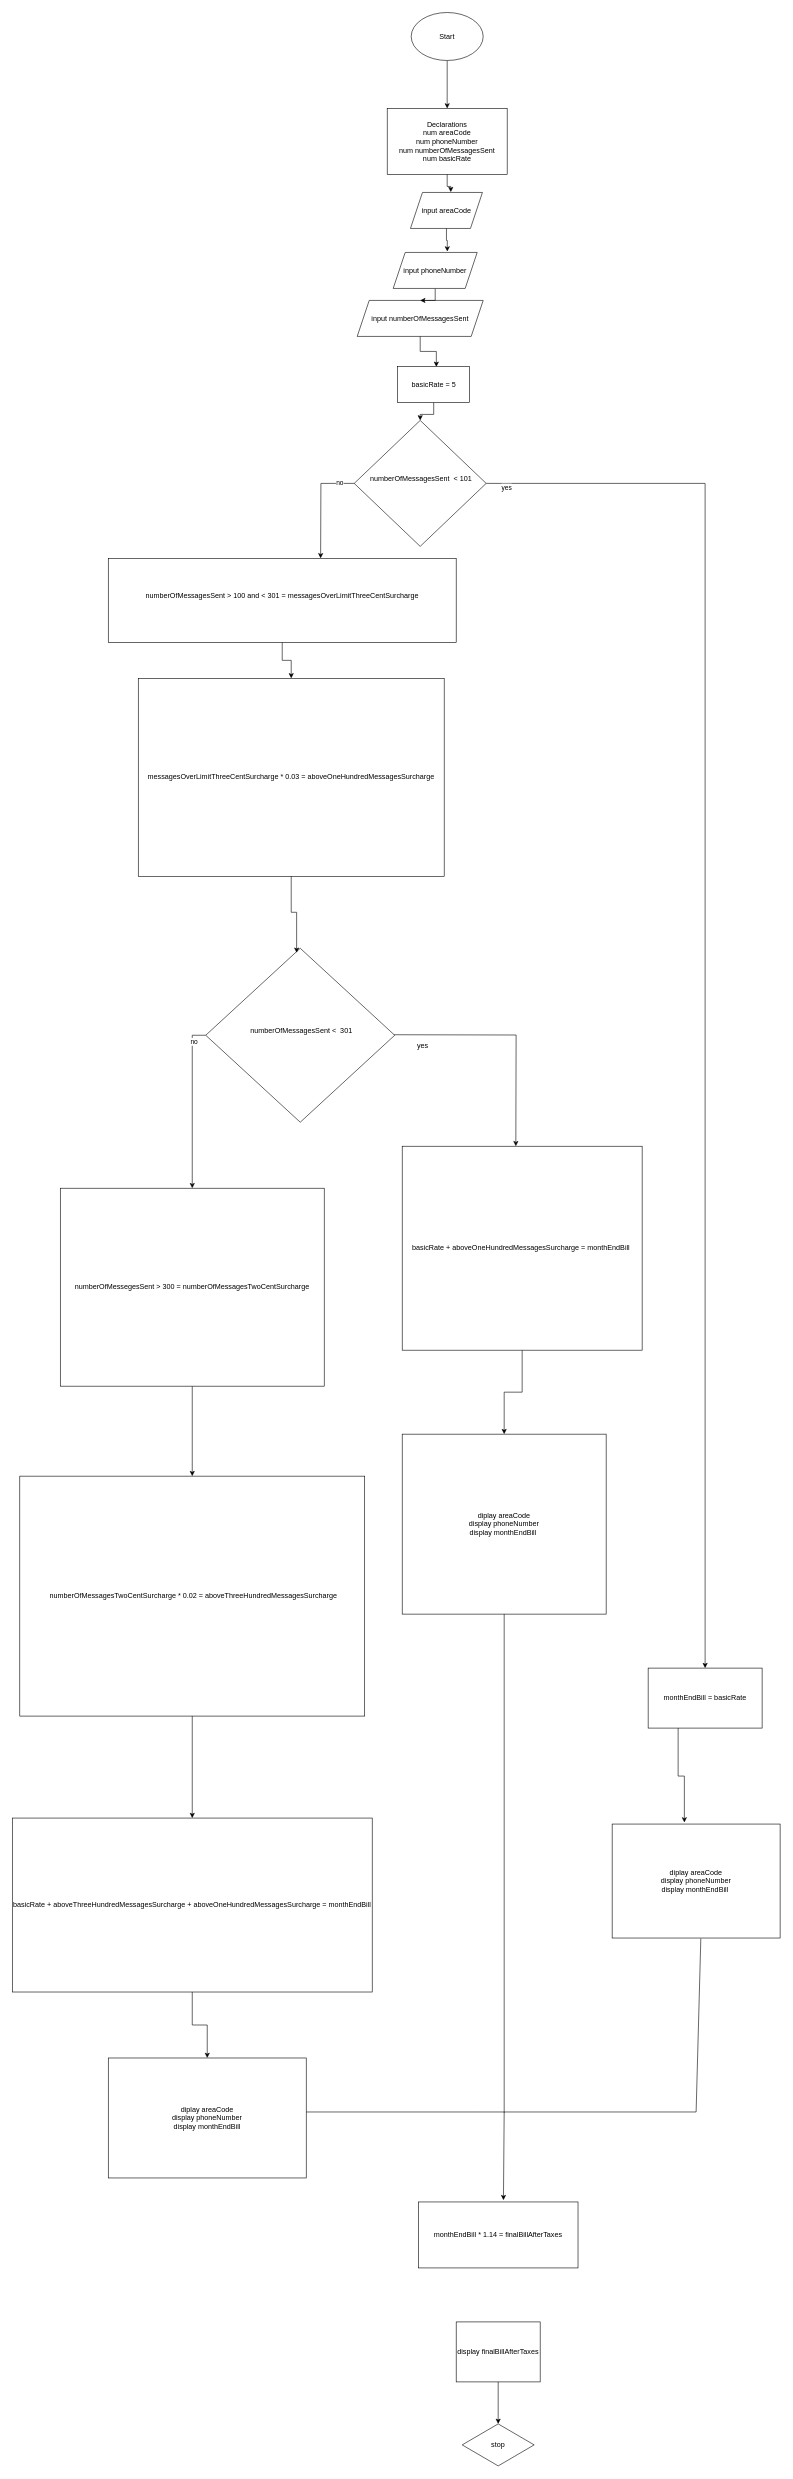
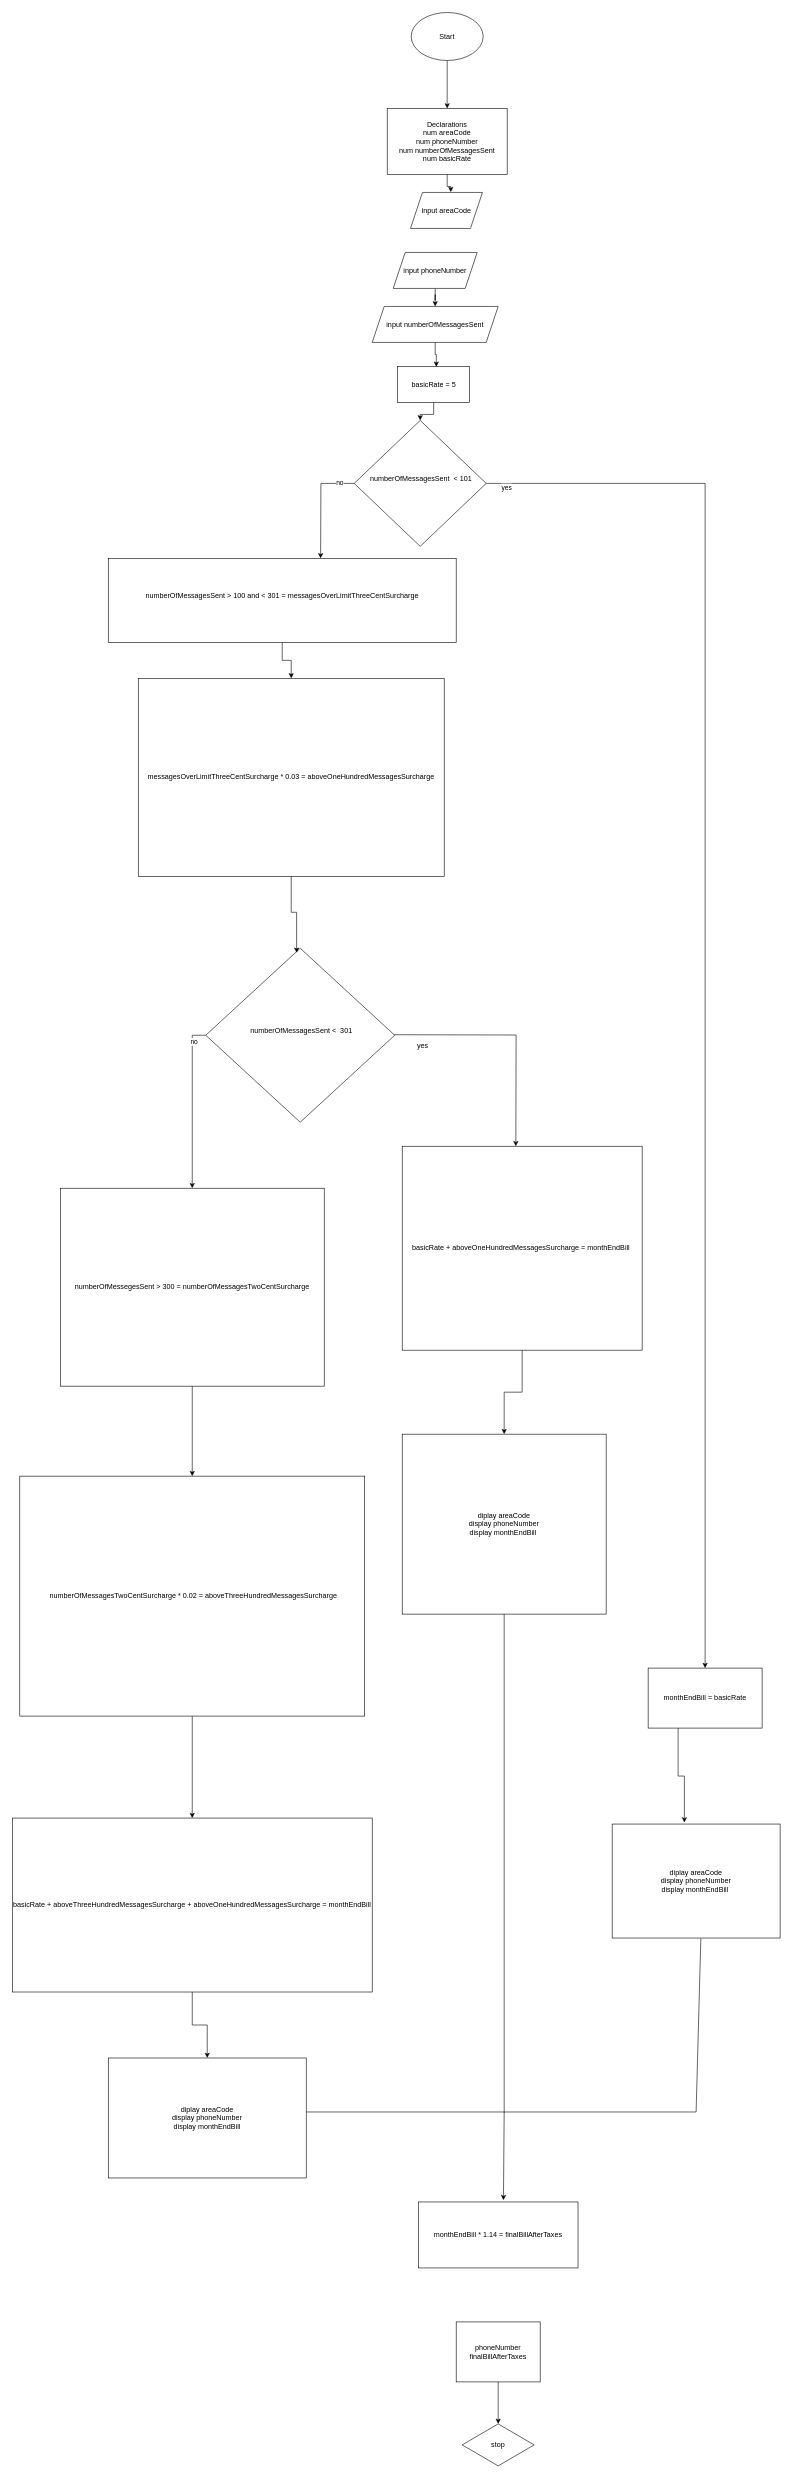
  <mxCell id="0" />
  <mxCell id="1" parent="0" />
  <mxCell id="2" style="edgeStyle=orthogonalEdgeStyle;rounded=0;orthogonalLoop=1;jettySize=auto;html=1;" edge="1" parent="1" source="3" target="4"><mxGeometry relative="1" as="geometry" /></mxCell>
  <mxCell id="3" value="Start" style="ellipse;whiteSpace=wrap;html=1;" vertex="1" parent="1"><mxGeometry x="685" y="20" width="120" height="80" as="geometry" /></mxCell>
  <mxCell id="4" value="Declarations&lt;div&gt;&lt;div&gt;num areaCode&lt;/div&gt;&lt;div&gt;&lt;span style=&quot;background-color: transparent; color: light-dark(rgb(0, 0, 0), rgb(255, 255, 255));&quot;&gt;num phoneNumber&lt;/span&gt;&lt;/div&gt;&lt;div&gt;&lt;span style=&quot;background-color: transparent; color: light-dark(rgb(0, 0, 0), rgb(255, 255, 255));&quot;&gt;num&lt;/span&gt;&lt;span style=&quot;background-color: transparent; color: light-dark(rgb(0, 0, 0), rgb(255, 255, 255));&quot;&gt;&amp;nbsp;numberOfMessagesSent&lt;/span&gt;&lt;/div&gt;&lt;div&gt;num basicRate&lt;/div&gt;&lt;/div&gt;" style="rounded=0;whiteSpace=wrap;html=1;" vertex="1" parent="1"><mxGeometry x="645" y="180" width="200" height="110" as="geometry" /></mxCell>
- <mxCell id="5" value="input numberOfMessagesSent" style="shape=parallelogram;perimeter=parallelogramPerimeter;whiteSpace=wrap;html=1;fixedSize=1;" vertex="1" parent="1"><mxGeometry x="595" y="500" width="210" height="60" as="geometry" /></mxCell>
+ <mxCell id="5" value="input numberOfMessagesSent" style="shape=parallelogram;perimeter=parallelogramPerimeter;whiteSpace=wrap;html=1;fixedSize=1;" vertex="1" parent="1"><mxGeometry x="620" y="510" width="210" height="60" as="geometry" /></mxCell>
  <mxCell id="6" style="edgeStyle=orthogonalEdgeStyle;rounded=0;orthogonalLoop=1;jettySize=auto;html=1;entryX=0.5;entryY=0;entryDx=0;entryDy=0;" edge="1" parent="1" source="7" target="8"><mxGeometry relative="1" as="geometry" /></mxCell>
  <mxCell id="7" value="basicRate = 5" style="rounded=0;whiteSpace=wrap;html=1;" vertex="1" parent="1"><mxGeometry x="662.5" y="610" width="120" height="60" as="geometry" /></mxCell>
  <mxCell id="8" value="&lt;span style=&quot;color: light-dark(rgb(0, 0, 0), rgb(255, 255, 255)); background-color: transparent;&quot;&gt;&amp;nbsp;numberOfMessagesSent&amp;nbsp; &amp;lt; 101&lt;/span&gt;&lt;div&gt;&lt;span style=&quot;color: light-dark(rgb(0, 0, 0), rgb(255, 255, 255)); background-color: transparent;&quot;&gt;&lt;br&gt;&lt;/span&gt;&lt;/div&gt;" style="rhombus;whiteSpace=wrap;html=1;" vertex="1" parent="1"><mxGeometry x="590" y="700" width="220" height="210" as="geometry" /></mxCell>
  <mxCell id="9" style="edgeStyle=orthogonalEdgeStyle;rounded=0;orthogonalLoop=1;jettySize=auto;html=1;entryX=0.52;entryY=0.105;entryDx=0;entryDy=0;entryPerimeter=0;exitX=0;exitY=0.5;exitDx=0;exitDy=0;" edge="1" parent="1" source="8"><mxGeometry relative="1" as="geometry"><mxPoint x="534" y="929.9" as="targetPoint" /></mxGeometry></mxCell>
  <mxCell id="10" value="no" style="edgeLabel;html=1;align=center;verticalAlign=middle;resizable=0;points=[];" vertex="1" connectable="0" parent="9"><mxGeometry x="-0.72" y="-1" relative="1" as="geometry"><mxPoint as="offset" /></mxGeometry></mxCell>
  <mxCell id="11" style="edgeStyle=orthogonalEdgeStyle;rounded=0;orthogonalLoop=1;jettySize=auto;html=1;" edge="1" parent="1" source="12" target="22"><mxGeometry relative="1" as="geometry" /></mxCell>
  <mxCell id="12" value="&lt;span style=&quot;color: light-dark(rgb(0, 0, 0), rgb(255, 255, 255)); background-color: transparent;&quot;&gt;&amp;nbsp;numberOfMessagesSent &amp;gt; 100 and &amp;lt; 301 = messagesOverLimitThreeCentSurcharge&amp;nbsp;&lt;/span&gt;&lt;div&gt;&lt;span style=&quot;color: light-dark(rgb(0, 0, 0), rgb(255, 255, 255)); background-color: transparent;&quot;&gt;&lt;br&gt;&lt;/span&gt;&lt;/div&gt;" style="rounded=0;whiteSpace=wrap;html=1;" vertex="1" parent="1"><mxGeometry x="180" y="930" width="580" height="140" as="geometry" /></mxCell>
  <mxCell id="13" style="edgeStyle=orthogonalEdgeStyle;rounded=0;orthogonalLoop=1;jettySize=auto;html=1;entryX=0.5;entryY=0;entryDx=0;entryDy=0;exitX=0;exitY=0.5;exitDx=0;exitDy=0;" edge="1" parent="1" source="16" target="18"><mxGeometry relative="1" as="geometry" /></mxCell>
  <mxCell id="14" value="no" style="edgeLabel;html=1;align=center;verticalAlign=middle;resizable=0;points=[];" vertex="1" connectable="0" parent="13"><mxGeometry x="-0.764" y="2" relative="1" as="geometry"><mxPoint as="offset" /></mxGeometry></mxCell>
  <mxCell id="15" style="edgeStyle=orthogonalEdgeStyle;rounded=0;orthogonalLoop=1;jettySize=auto;html=1;entryX=0.697;entryY=0.01;entryDx=0;entryDy=0;entryPerimeter=0;exitX=0.975;exitY=0.497;exitDx=0;exitDy=0;exitPerimeter=0;" edge="1" parent="1"><mxGeometry relative="1" as="geometry"><mxPoint x="859.43" y="1910" as="targetPoint" /><mxPoint x="653.405" y="1724.13" as="sourcePoint" /></mxGeometry></mxCell>
  <mxCell id="16" value="&lt;span style=&quot;color: light-dark(rgb(0, 0, 0), rgb(255, 255, 255)); background-color: transparent;&quot;&gt;&amp;nbsp;numberOfMessagesSent &amp;lt;&amp;nbsp; 301&lt;/span&gt;&lt;div&gt;&lt;span style=&quot;color: light-dark(rgb(0, 0, 0), rgb(255, 255, 255)); background-color: transparent;&quot;&gt;&lt;br&gt;&lt;/span&gt;&lt;/div&gt;" style="rhombus;whiteSpace=wrap;html=1;" vertex="1" parent="1"><mxGeometry x="342.5" y="1580" width="315" height="290" as="geometry" /></mxCell>
  <mxCell id="17" style="edgeStyle=orthogonalEdgeStyle;rounded=0;orthogonalLoop=1;jettySize=auto;html=1;" edge="1" parent="1" source="18" target="24"><mxGeometry relative="1" as="geometry" /></mxCell>
  <mxCell id="18" value="numberOfMessegesSent &amp;gt; 300 = numberOfMessagesTwoCentSurcharge" style="rounded=0;whiteSpace=wrap;html=1;" vertex="1" parent="1"><mxGeometry x="100" y="1980" width="440" height="330" as="geometry" /></mxCell>
  <mxCell id="19" value="input areaCode" style="shape=parallelogram;perimeter=parallelogramPerimeter;whiteSpace=wrap;html=1;fixedSize=1;" vertex="1" parent="1"><mxGeometry x="683.78" y="320" width="120" height="60" as="geometry" /></mxCell>
  <mxCell id="20" style="edgeStyle=orthogonalEdgeStyle;rounded=0;orthogonalLoop=1;jettySize=auto;html=1;" edge="1" parent="1" source="21" target="5"><mxGeometry relative="1" as="geometry" /></mxCell>
  <mxCell id="21" value="input phoneNumber" style="shape=parallelogram;perimeter=parallelogramPerimeter;whiteSpace=wrap;html=1;fixedSize=1;" vertex="1" parent="1"><mxGeometry x="655" y="420" width="140" height="60" as="geometry" /></mxCell>
  <mxCell id="22" value="messagesOverLimitThreeCentSurcharge * 0.03 = aboveOneHundredMessagesSurcharge" style="rounded=0;whiteSpace=wrap;html=1;" vertex="1" parent="1"><mxGeometry x="230" y="1130" width="510" height="330" as="geometry" /></mxCell>
  <mxCell id="23" style="edgeStyle=orthogonalEdgeStyle;rounded=0;orthogonalLoop=1;jettySize=auto;html=1;" edge="1" parent="1" source="24" target="27"><mxGeometry relative="1" as="geometry" /></mxCell>
  <mxCell id="24" value="&amp;nbsp;numberOfMessagesTwoCentSurcharge * 0.02 = aboveThreeHundredMessagesSurcharge" style="rounded=0;whiteSpace=wrap;html=1;" vertex="1" parent="1"><mxGeometry x="32.5" y="2460" width="575" height="400" as="geometry" /></mxCell>
  <mxCell id="25" value="&lt;div&gt;&lt;div&gt;diplay areaCode&lt;/div&gt;&lt;/div&gt;&lt;div&gt;&lt;span style=&quot;background-color: transparent; color: light-dark(rgb(0, 0, 0), rgb(255, 255, 255));&quot;&gt;display phoneNumber&lt;/span&gt;&lt;/div&gt;&lt;div&gt;&lt;span style=&quot;background-color: transparent; color: light-dark(rgb(0, 0, 0), rgb(255, 255, 255));&quot;&gt;display monthEndBill&lt;/span&gt;&lt;/div&gt;" style="rounded=0;whiteSpace=wrap;html=1;" vertex="1" parent="1"><mxGeometry x="180" y="3430" width="330" height="200" as="geometry" /></mxCell>
  <mxCell id="26" style="edgeStyle=orthogonalEdgeStyle;rounded=0;orthogonalLoop=1;jettySize=auto;html=1;" edge="1" parent="1" source="27" target="25"><mxGeometry relative="1" as="geometry" /></mxCell>
  <mxCell id="27" value="basicRate + aboveThreeHundredMessagesSurcharge + aboveOneHundredMessagesSurcharge = monthEndBill" style="rounded=0;whiteSpace=wrap;html=1;" vertex="1" parent="1"><mxGeometry x="20" y="3030" width="600" height="290" as="geometry" /></mxCell>
  <mxCell id="28" value="yes" style="text;html=1;align=center;verticalAlign=middle;resizable=0;points=[];autosize=1;strokeColor=none;fillColor=none;" vertex="1" parent="1"><mxGeometry x="683.78" y="1726.6" width="40" height="30" as="geometry" /></mxCell>
  <mxCell id="29" style="edgeStyle=orthogonalEdgeStyle;rounded=0;orthogonalLoop=1;jettySize=auto;html=1;entryX=0.481;entryY=0.026;entryDx=0;entryDy=0;entryPerimeter=0;" edge="1" parent="1" source="22" target="16"><mxGeometry relative="1" as="geometry" /></mxCell>
  <mxCell id="30" value="&lt;div&gt;diplay areaCode&lt;/div&gt;display phoneNumber&lt;div&gt;display monthEndBill&lt;span style=&quot;background-color: transparent; color: light-dark(rgb(0, 0, 0), rgb(255, 255, 255));&quot;&gt;&amp;nbsp;&lt;/span&gt;&lt;/div&gt;" style="rounded=0;whiteSpace=wrap;html=1;" vertex="1" parent="1"><mxGeometry x="670" y="2390" width="340" height="300" as="geometry" /></mxCell>
  <mxCell id="31" style="edgeStyle=orthogonalEdgeStyle;rounded=0;orthogonalLoop=1;jettySize=auto;html=1;" edge="1" parent="1" source="32" target="30"><mxGeometry relative="1" as="geometry" /></mxCell>
  <mxCell id="32" value="basicRate +&amp;nbsp;aboveOneHundredMessagesSurcharge = monthEndBill&lt;span style=&quot;color: light-dark(rgb(0, 0, 0), rgb(255, 255, 255)); background-color: transparent;&quot;&gt;&amp;nbsp;&lt;/span&gt;" style="rounded=0;whiteSpace=wrap;html=1;" vertex="1" parent="1"><mxGeometry x="670" y="1910" width="400" height="340" as="geometry" /></mxCell>
  <mxCell id="33" value="&lt;div&gt;&lt;div&gt;diplay areaCode&lt;/div&gt;&lt;/div&gt;&lt;div&gt;&lt;span style=&quot;background-color: transparent; color: light-dark(rgb(0, 0, 0), rgb(255, 255, 255));&quot;&gt;display phoneNumber&lt;/span&gt;&lt;/div&gt;&lt;div&gt;&lt;span style=&quot;background-color: transparent; color: light-dark(rgb(0, 0, 0), rgb(255, 255, 255));&quot;&gt;display&amp;nbsp;&lt;/span&gt;&lt;span style=&quot;background-color: transparent; color: light-dark(rgb(0, 0, 0), rgb(255, 255, 255));&quot;&gt;monthEndBill&lt;/span&gt;&lt;span style=&quot;background-color: transparent; color: light-dark(rgb(0, 0, 0), rgb(255, 255, 255));&quot;&gt;&amp;nbsp;&lt;/span&gt;&lt;/div&gt;" style="rounded=0;whiteSpace=wrap;html=1;" vertex="1" parent="1"><mxGeometry x="1020" y="3040" width="280" height="190" as="geometry" /></mxCell>
  <mxCell id="34" value="" style="endArrow=none;html=1;rounded=0;exitX=1;exitY=0.45;exitDx=0;exitDy=0;exitPerimeter=0;" edge="1" parent="1" source="25"><mxGeometry width="50" height="50" relative="1" as="geometry"><mxPoint x="790" y="3850" as="sourcePoint" /><mxPoint x="1160" y="3520" as="targetPoint" /><Array as="points"><mxPoint x="790" y="3520" /></Array></mxGeometry></mxCell>
  <mxCell id="35" value="" style="endArrow=none;html=1;rounded=0;entryX=0.528;entryY=1.005;entryDx=0;entryDy=0;entryPerimeter=0;" edge="1" parent="1" target="33"><mxGeometry width="50" height="50" relative="1" as="geometry"><mxPoint x="1160" y="3520" as="sourcePoint" /><mxPoint x="920" y="3430" as="targetPoint" /></mxGeometry></mxCell>
  <mxCell id="36" value="" style="endArrow=none;html=1;rounded=0;entryX=0.5;entryY=1;entryDx=0;entryDy=0;" edge="1" parent="1" target="30"><mxGeometry width="50" height="50" relative="1" as="geometry"><mxPoint x="840" y="3520.695" as="sourcePoint" /><mxPoint x="880" y="2740" as="targetPoint" /></mxGeometry></mxCell>
  <mxCell id="37" value="stop" style="rhombus;whiteSpace=wrap;html=1;" vertex="1" parent="1"><mxGeometry x="770" y="4040" width="120" height="70" as="geometry" /></mxCell>
  <mxCell id="38" style="edgeStyle=orthogonalEdgeStyle;rounded=0;orthogonalLoop=1;jettySize=auto;html=1;entryX=0.537;entryY=0.011;entryDx=0;entryDy=0;entryPerimeter=0;" edge="1" parent="1" source="5" target="7"><mxGeometry relative="1" as="geometry" /></mxCell>
  <mxCell id="39" style="edgeStyle=orthogonalEdgeStyle;rounded=0;orthogonalLoop=1;jettySize=auto;html=1;entryX=0.56;entryY=-0.011;entryDx=0;entryDy=0;entryPerimeter=0;" edge="1" parent="1" source="4" target="19"><mxGeometry relative="1" as="geometry" /></mxCell>
- <mxCell id="40" style="edgeStyle=orthogonalEdgeStyle;rounded=0;orthogonalLoop=1;jettySize=auto;html=1;entryX=0.644;entryY=-0.026;entryDx=0;entryDy=0;entryPerimeter=0;" edge="1" parent="1" source="19" target="21"><mxGeometry relative="1" as="geometry" /></mxCell>
  <mxCell id="41" value="monthEndBill = basicRate" style="rounded=0;whiteSpace=wrap;html=1;" vertex="1" parent="1"><mxGeometry x="1080" y="2780" width="190" height="100" as="geometry" /></mxCell>
  <mxCell id="42" style="edgeStyle=orthogonalEdgeStyle;rounded=0;orthogonalLoop=1;jettySize=auto;html=1;entryX=0.43;entryY=-0.014;entryDx=0;entryDy=0;entryPerimeter=0;" edge="1" parent="1" source="41" target="33"><mxGeometry relative="1" as="geometry"><Array as="points"><mxPoint x="1130" y="2960" /><mxPoint x="1140" y="2960" /></Array></mxGeometry></mxCell>
  <mxCell id="43" style="edgeStyle=orthogonalEdgeStyle;rounded=0;orthogonalLoop=1;jettySize=auto;html=1;entryX=0.5;entryY=0;entryDx=0;entryDy=0;" edge="1" parent="1" source="48" target="37"><mxGeometry relative="1" as="geometry"><mxPoint x="830" y="3990" as="targetPoint" /></mxGeometry></mxCell>
  <mxCell id="44" value="monthEndBill * 1.14 = finalBillAfterTaxes" style="rounded=0;whiteSpace=wrap;html=1;" vertex="1" parent="1"><mxGeometry x="696.89" y="3670" width="266.22" height="110" as="geometry" /></mxCell>
  <mxCell id="45" value="" style="endArrow=classic;html=1;rounded=0;entryX=0.533;entryY=-0.027;entryDx=0;entryDy=0;entryPerimeter=0;" edge="1" parent="1" target="44"><mxGeometry width="50" height="50" relative="1" as="geometry"><mxPoint x="840" y="3520" as="sourcePoint" /><mxPoint x="890" y="3720" as="targetPoint" /></mxGeometry></mxCell>
  <mxCell id="46" style="edgeStyle=orthogonalEdgeStyle;rounded=0;orthogonalLoop=1;jettySize=auto;html=1;entryX=0.5;entryY=0;entryDx=0;entryDy=0;" edge="1" parent="1" source="8" target="41"><mxGeometry relative="1" as="geometry" /></mxCell>
  <mxCell id="47" value="yes" style="edgeLabel;html=1;align=center;verticalAlign=middle;resizable=0;points=[];" vertex="1" connectable="0" parent="46"><mxGeometry x="-0.972" y="-6" relative="1" as="geometry"><mxPoint as="offset" /></mxGeometry></mxCell>
- <mxCell id="48" value="display finalBillAfterTaxes" style="rounded=0;whiteSpace=wrap;html=1;" vertex="1" parent="1"><mxGeometry x="760" y="3870" width="140" height="100" as="geometry" /></mxCell>
+ <mxCell id="48" value="phoneNumber finalBillAfterTaxes" style="rounded=0;whiteSpace=wrap;html=1;" vertex="1" parent="1"><mxGeometry x="760" y="3870" width="140" height="100" as="geometry" /></mxCell>
